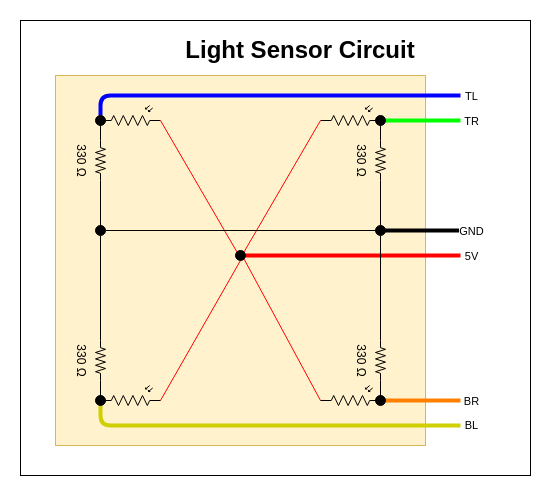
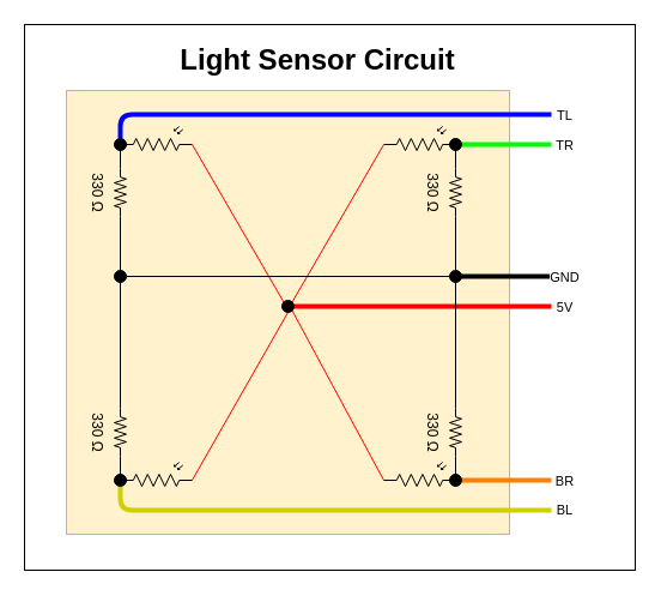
  <mxCell id="0" />
  <mxCell id="1" parent="0" />
  <mxCell id="2" value="" style="rounded=0;whiteSpace=wrap;html=1;fillColor=default;" parent="1" vertex="1"><mxGeometry x="20" y="20" width="510" height="455" as="geometry" /></mxCell>
  <mxCell id="3" value="" style="whiteSpace=wrap;html=1;aspect=fixed;fillColor=#fff2cc;strokeColor=#d6b656;" parent="1" vertex="1"><mxGeometry x="55" y="75" width="370" height="370" as="geometry" /></mxCell>
  <mxCell id="4" value="" style="pointerEvents=1;verticalLabelPosition=bottom;shadow=0;dashed=0;align=center;html=1;verticalAlign=top;shape=mxgraph.electrical.resistors.symmetrical_photoconductive_transducer;fillColor=none;" parent="1" vertex="1"><mxGeometry x="100" y="105" width="60" height="20" as="geometry" /></mxCell>
  <mxCell id="5" style="edgeStyle=none;html=1;exitX=1;exitY=0.75;exitDx=0;exitDy=0;exitPerimeter=0;entryX=0.5;entryY=1;entryDx=0;entryDy=0;endArrow=none;endFill=0;strokeColor=#FF0000;" parent="1" source="6" target="14" edge="1"><mxGeometry relative="1" as="geometry" /></mxCell>
  <mxCell id="6" value="" style="pointerEvents=1;verticalLabelPosition=bottom;shadow=0;dashed=0;align=center;html=1;verticalAlign=top;shape=mxgraph.electrical.resistors.symmetrical_photoconductive_transducer;fillColor=none;" parent="1" vertex="1"><mxGeometry x="100" y="385" width="60" height="20" as="geometry" /></mxCell>
  <mxCell id="7" style="edgeStyle=none;html=1;exitX=0;exitY=0.75;exitDx=0;exitDy=0;exitPerimeter=0;entryX=1;entryY=1;entryDx=0;entryDy=0;endArrow=none;endFill=0;strokeColor=#FF0000;" parent="1" source="8" target="14" edge="1"><mxGeometry relative="1" as="geometry" /></mxCell>
  <mxCell id="8" value="" style="pointerEvents=1;verticalLabelPosition=bottom;shadow=0;dashed=0;align=center;html=1;verticalAlign=top;shape=mxgraph.electrical.resistors.symmetrical_photoconductive_transducer;fillColor=none;" parent="1" vertex="1"><mxGeometry x="320" y="385" width="60" height="20" as="geometry" /></mxCell>
  <mxCell id="9" value="" style="pointerEvents=1;verticalLabelPosition=bottom;shadow=0;dashed=0;align=center;html=1;verticalAlign=top;shape=mxgraph.electrical.resistors.symmetrical_photoconductive_transducer;fillColor=none;" parent="1" vertex="1"><mxGeometry x="320" y="105" width="60" height="20" as="geometry" /></mxCell>
  <mxCell id="10" value="" style="endArrow=none;html=1;entryX=1;entryY=0.75;entryDx=0;entryDy=0;entryPerimeter=0;exitX=0;exitY=0;exitDx=0;exitDy=0;strokeColor=#FF0000;" parent="1" source="14" target="4" edge="1"><mxGeometry width="50" height="50" relative="1" as="geometry"><mxPoint x="160" y="-25" as="sourcePoint" /><mxPoint x="170" y="505" as="targetPoint" /></mxGeometry></mxCell>
  <mxCell id="11" value="" style="endArrow=none;html=1;entryX=0;entryY=0.75;entryDx=0;entryDy=0;entryPerimeter=0;exitX=1;exitY=0;exitDx=0;exitDy=0;strokeColor=#FF0000;" parent="1" source="14" target="9" edge="1"><mxGeometry width="50" height="50" relative="1" as="geometry"><mxPoint x="320" y="-25" as="sourcePoint" /><mxPoint x="170" y="130" as="targetPoint" /></mxGeometry></mxCell>
  <mxCell id="12" style="edgeStyle=none;html=1;endArrow=none;endFill=0;strokeColor=#FF0000;strokeWidth=4;" parent="1" source="14" edge="1"><mxGeometry relative="1" as="geometry"><mxPoint x="460" y="255" as="targetPoint" /></mxGeometry></mxCell>
  <mxCell id="13" value="5V" style="edgeLabel;html=1;align=center;verticalAlign=middle;resizable=0;points=[];" parent="12" vertex="1" connectable="0"><mxGeometry x="0.634" y="-3" relative="1" as="geometry"><mxPoint x="49" y="-3" as="offset" /></mxGeometry></mxCell>
  <mxCell id="14" value="" style="ellipse;whiteSpace=wrap;html=1;aspect=fixed;fillColor=#000000;" parent="1" vertex="1"><mxGeometry x="235" y="250" width="10" height="10" as="geometry" /></mxCell>
  <mxCell id="15" style="edgeStyle=none;html=1;endArrow=none;endFill=0;strokeColor=#D0D000;strokeWidth=4;" parent="1" source="17" edge="1"><mxGeometry relative="1" as="geometry"><mxPoint x="460" y="425" as="targetPoint" /><Array as="points"><mxPoint x="100" y="425" /></Array></mxGeometry></mxCell>
  <mxCell id="16" value="BL" style="edgeLabel;html=1;align=center;verticalAlign=middle;resizable=0;points=[];" parent="15" vertex="1" connectable="0"><mxGeometry x="0.748" y="1" relative="1" as="geometry"><mxPoint x="58" as="offset" /></mxGeometry></mxCell>
  <mxCell id="17" value="" style="ellipse;whiteSpace=wrap;html=1;aspect=fixed;fillColor=#000000;" parent="1" vertex="1"><mxGeometry x="95" y="395" width="10" height="10" as="geometry" /></mxCell>
  <mxCell id="18" style="edgeStyle=none;html=1;exitX=0;exitY=0.5;exitDx=0;exitDy=0;exitPerimeter=0;entryX=1;entryY=0.75;entryDx=0;entryDy=0;entryPerimeter=0;endArrow=none;endFill=0;strokeColor=#000000;strokeWidth=1;" parent="1" source="20" target="9" edge="1"><mxGeometry relative="1" as="geometry" /></mxCell>
  <mxCell id="19" style="edgeStyle=none;html=1;exitX=1;exitY=0.5;exitDx=0;exitDy=0;exitPerimeter=0;endArrow=none;endFill=0;strokeColor=#000000;strokeWidth=1;startArrow=none;" parent="1" source="44" edge="1"><mxGeometry relative="1" as="geometry"><mxPoint x="380" y="235" as="targetPoint" /></mxGeometry></mxCell>
  <mxCell id="20" value="330&amp;nbsp;Ω" style="pointerEvents=1;verticalLabelPosition=bottom;shadow=0;dashed=0;align=center;html=1;verticalAlign=top;shape=mxgraph.electrical.resistors.resistor_2;fillColor=none;rotation=90;" parent="1" vertex="1"><mxGeometry x="360" y="155" width="40" height="10" as="geometry" /></mxCell>
  <mxCell id="21" style="edgeStyle=none;html=1;exitX=0;exitY=0.5;exitDx=0;exitDy=0;exitPerimeter=0;entryX=0;entryY=0.75;entryDx=0;entryDy=0;entryPerimeter=0;endArrow=none;endFill=0;strokeColor=#000000;strokeWidth=1;" parent="1" source="23" target="4" edge="1"><mxGeometry relative="1" as="geometry" /></mxCell>
  <mxCell id="22" style="edgeStyle=none;html=1;exitX=1;exitY=0.5;exitDx=0;exitDy=0;exitPerimeter=0;endArrow=none;endFill=0;strokeColor=#000000;strokeWidth=1;" parent="1" source="23" edge="1"><mxGeometry relative="1" as="geometry"><mxPoint x="100" y="235" as="targetPoint" /></mxGeometry></mxCell>
  <mxCell id="23" value="330 Ω" style="pointerEvents=1;verticalLabelPosition=bottom;shadow=0;dashed=0;align=center;html=1;verticalAlign=top;shape=mxgraph.electrical.resistors.resistor_2;fillColor=none;rotation=90;" parent="1" vertex="1"><mxGeometry x="80" y="155" width="40" height="10" as="geometry" /></mxCell>
  <mxCell id="24" style="edgeStyle=none;html=1;exitX=1;exitY=0.5;exitDx=0;exitDy=0;exitPerimeter=0;entryX=0;entryY=0.75;entryDx=0;entryDy=0;entryPerimeter=0;endArrow=none;endFill=0;strokeColor=#000000;strokeWidth=1;" parent="1" source="26" target="6" edge="1"><mxGeometry relative="1" as="geometry" /></mxCell>
  <mxCell id="25" style="edgeStyle=none;html=1;exitX=0;exitY=0.5;exitDx=0;exitDy=0;exitPerimeter=0;endArrow=none;endFill=0;strokeColor=#000000;strokeWidth=1;" parent="1" source="26" edge="1"><mxGeometry relative="1" as="geometry"><mxPoint x="100" y="235" as="targetPoint" /></mxGeometry></mxCell>
  <mxCell id="26" value="330&amp;nbsp;Ω" style="pointerEvents=1;verticalLabelPosition=bottom;shadow=0;dashed=0;align=center;html=1;verticalAlign=top;shape=mxgraph.electrical.resistors.resistor_2;fillColor=none;rotation=90;" parent="1" vertex="1"><mxGeometry x="80" y="355" width="40" height="10" as="geometry" /></mxCell>
  <mxCell id="27" style="edgeStyle=none;html=1;exitX=1;exitY=0.5;exitDx=0;exitDy=0;exitPerimeter=0;entryX=1;entryY=0.75;entryDx=0;entryDy=0;entryPerimeter=0;endArrow=none;endFill=0;strokeColor=#000000;strokeWidth=1;" parent="1" source="29" target="8" edge="1"><mxGeometry relative="1" as="geometry" /></mxCell>
  <mxCell id="28" style="edgeStyle=none;html=1;exitX=0;exitY=0.5;exitDx=0;exitDy=0;exitPerimeter=0;endArrow=none;endFill=0;strokeColor=#000000;strokeWidth=1;" parent="1" source="29" edge="1"><mxGeometry relative="1" as="geometry"><mxPoint x="380" y="235" as="targetPoint" /></mxGeometry></mxCell>
  <mxCell id="29" value="330&amp;nbsp;Ω" style="pointerEvents=1;verticalLabelPosition=bottom;shadow=0;dashed=0;align=center;html=1;verticalAlign=top;shape=mxgraph.electrical.resistors.resistor_2;fillColor=none;rotation=90;" parent="1" vertex="1"><mxGeometry x="360" y="355" width="40" height="10" as="geometry" /></mxCell>
  <mxCell id="30" style="edgeStyle=none;html=1;endArrow=none;endFill=0;strokeColor=#0000FF;strokeWidth=4;" parent="1" source="32" edge="1"><mxGeometry relative="1" as="geometry"><mxPoint x="460" y="95" as="targetPoint" /><Array as="points"><mxPoint x="100" y="95" /></Array></mxGeometry></mxCell>
  <mxCell id="31" value="TL" style="edgeLabel;html=1;align=center;verticalAlign=middle;resizable=0;points=[];" parent="30" vertex="1" connectable="0"><mxGeometry x="0.891" relative="1" as="geometry"><mxPoint x="31" as="offset" /></mxGeometry></mxCell>
  <mxCell id="32" value="" style="ellipse;whiteSpace=wrap;html=1;aspect=fixed;fillColor=#000000;" parent="1" vertex="1"><mxGeometry x="95" y="115" width="10" height="10" as="geometry" /></mxCell>
  <mxCell id="33" style="edgeStyle=none;html=1;endArrow=none;endFill=0;strokeColor=#00FF00;strokeWidth=4;" parent="1" source="35" edge="1"><mxGeometry relative="1" as="geometry"><mxPoint x="460" y="120" as="targetPoint" /></mxGeometry></mxCell>
  <mxCell id="34" value="TR" style="edgeLabel;html=1;align=center;verticalAlign=middle;resizable=0;points=[];" parent="33" vertex="1" connectable="0"><mxGeometry x="0.381" y="-1" relative="1" as="geometry"><mxPoint x="33" y="-1" as="offset" /></mxGeometry></mxCell>
  <mxCell id="35" value="" style="ellipse;whiteSpace=wrap;html=1;aspect=fixed;fillColor=#000000;" parent="1" vertex="1"><mxGeometry x="375" y="115" width="10" height="10" as="geometry" /></mxCell>
  <mxCell id="36" style="edgeStyle=none;html=1;endArrow=none;endFill=0;strokeColor=#FF8000;strokeWidth=4;" parent="1" source="38" edge="1"><mxGeometry relative="1" as="geometry"><mxPoint x="460" y="400" as="targetPoint" /></mxGeometry></mxCell>
  <mxCell id="37" value="BR" style="edgeLabel;html=1;align=center;verticalAlign=middle;resizable=0;points=[];" parent="36" vertex="1" connectable="0"><mxGeometry x="0.548" y="1" relative="1" as="geometry"><mxPoint x="27" y="1" as="offset" /></mxGeometry></mxCell>
  <mxCell id="38" value="" style="ellipse;whiteSpace=wrap;html=1;aspect=fixed;fillColor=#000000;" parent="1" vertex="1"><mxGeometry x="375" y="395" width="10" height="10" as="geometry" /></mxCell>
  <mxCell id="39" value="" style="endArrow=none;html=1;strokeColor=#000000;strokeWidth=4;startArrow=none;" parent="1" edge="1"><mxGeometry width="50" height="50" relative="1" as="geometry"><mxPoint x="380" y="230" as="sourcePoint" /><mxPoint x="460" y="230" as="targetPoint" /></mxGeometry></mxCell>
  <mxCell id="40" value="GND" style="edgeLabel;html=1;align=center;verticalAlign=middle;resizable=0;points=[];" parent="39" vertex="1" connectable="0"><mxGeometry x="0.868" y="1" relative="1" as="geometry"><mxPoint x="15" y="1" as="offset" /></mxGeometry></mxCell>
  <mxCell id="41" style="edgeStyle=none;html=1;entryX=0;entryY=0.5;entryDx=0;entryDy=0;endArrow=none;endFill=0;strokeColor=#000000;strokeWidth=1;" parent="1" source="42" target="44" edge="1"><mxGeometry relative="1" as="geometry" /></mxCell>
  <mxCell id="42" value="" style="ellipse;whiteSpace=wrap;html=1;aspect=fixed;fillColor=#000000;" parent="1" vertex="1"><mxGeometry x="95" y="225" width="10" height="10" as="geometry" /></mxCell>
  <mxCell id="43" value="" style="endArrow=none;html=1;strokeColor=#000000;strokeWidth=4;" parent="1" target="42" edge="1"><mxGeometry width="50" height="50" relative="1" as="geometry"><mxPoint x="100" y="235" as="sourcePoint" /><mxPoint x="540" y="235" as="targetPoint" /></mxGeometry></mxCell>
  <mxCell id="44" value="" style="ellipse;whiteSpace=wrap;html=1;aspect=fixed;fillColor=#000000;" parent="1" vertex="1"><mxGeometry x="375" y="225" width="10" height="10" as="geometry" /></mxCell>
  <mxCell id="45" value="" style="edgeStyle=none;html=1;exitX=1;exitY=0.5;exitDx=0;exitDy=0;exitPerimeter=0;endArrow=none;endFill=0;strokeColor=#000000;strokeWidth=1;" parent="1" source="20" target="44" edge="1"><mxGeometry relative="1" as="geometry"><mxPoint x="380" y="235" as="targetPoint" /><mxPoint x="380" y="180" as="sourcePoint" /></mxGeometry></mxCell>
- <mxCell id="46" value="&lt;h1&gt;Light Sensor Circuit&lt;/h1&gt;" style="text;html=1;strokeColor=none;fillColor=none;align=center;verticalAlign=middle;whiteSpace=wrap;rounded=0;" parent="1" vertex="1"><mxGeometry x="175" y="35" width="250" height="30" as="geometry" /></mxCell>
+ <mxCell id="46" value="&lt;h1&gt;Light Sensor Circuit&lt;/h1&gt;" style="text;html=1;strokeColor=none;fillColor=none;align=center;verticalAlign=middle;whiteSpace=wrap;rounded=0;" parent="1" vertex="1"><mxGeometry x="140" y="35" width="250" height="30" as="geometry" /></mxCell>
